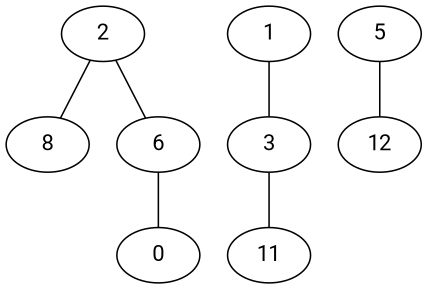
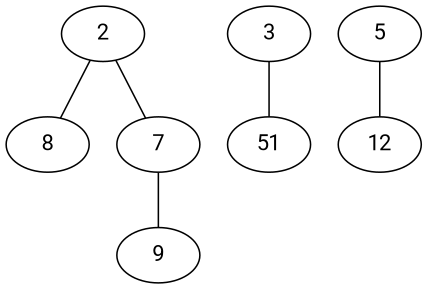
  strict graph {
    fontname=Roboto
    node [fontname=Roboto style=vertex]
    edge [fontname=Roboto style="edge"]
    2
    8
-   7 [label=6]
-   9 [label=0]
-   1
+   7
+   9
    3
-   11
+   11 [label=51]
    n8 [label=12]
    5
    2 -- 8
    2 -- 7
    7 -- 9
-   1 -- 3
    3 -- 11
    5 -- n8
  }
